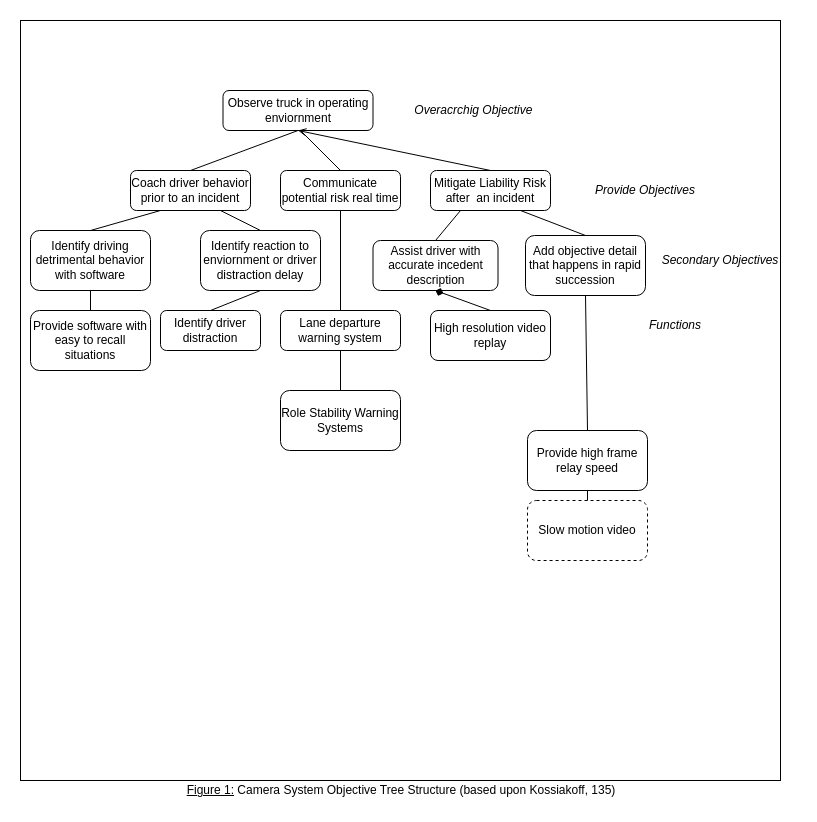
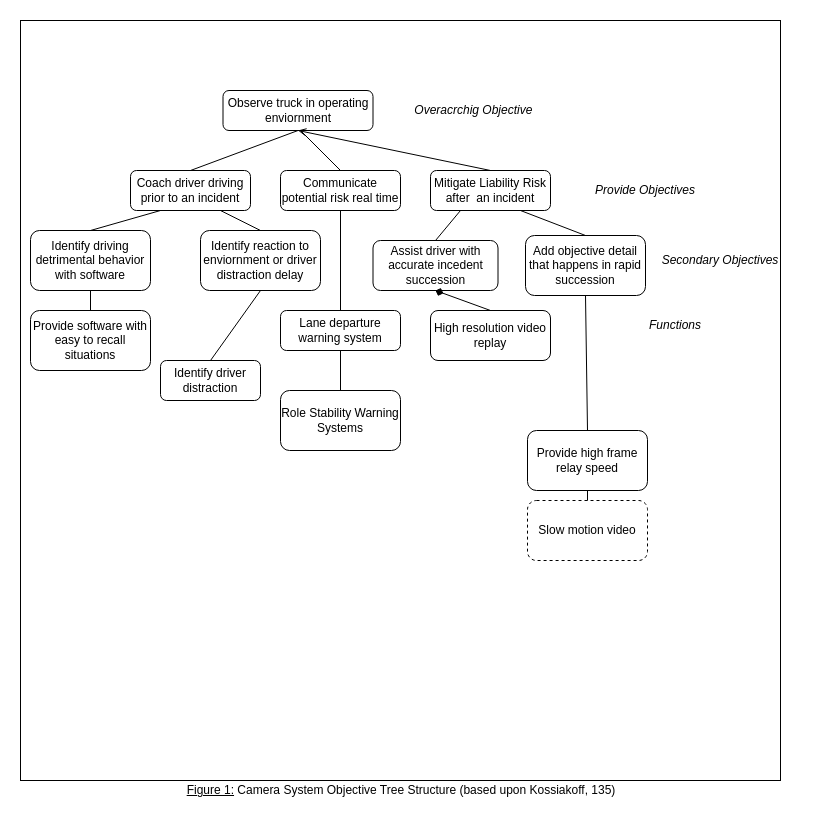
  <mxCell id="0" />
  <mxCell id="1" parent="0" />
  <mxCell id="2" value="" style="whiteSpace=wrap;html=1;aspect=fixed;" vertex="1" parent="1"><mxGeometry x="20" y="20" width="760" height="760" as="geometry" /></mxCell>
  <mxCell id="3" value="Observe truck in operating enviornment" style="rounded=1;whiteSpace=wrap;html=1;fontSize=12;glass=0;strokeWidth=1;shadow=0;" vertex="1" parent="1"><mxGeometry x="222.5" y="90" width="150" height="40" as="geometry" /></mxCell>
- <mxCell id="4" value="Coach driver behavior prior to an incident" style="rounded=1;whiteSpace=wrap;html=1;fontSize=12;glass=0;strokeWidth=1;shadow=0;" vertex="1" parent="1"><mxGeometry x="130" y="170" width="120" height="40" as="geometry" /></mxCell>
+ <mxCell id="4" value="Coach driver driving prior to an incident" style="rounded=1;whiteSpace=wrap;html=1;fontSize=12;glass=0;strokeWidth=1;shadow=0;" vertex="1" parent="1"><mxGeometry x="130" y="170" width="120" height="40" as="geometry" /></mxCell>
  <mxCell id="5" value="Overacrchig Objective&amp;nbsp;" style="text;html=1;strokeColor=none;fillColor=none;align=center;verticalAlign=middle;whiteSpace=wrap;rounded=0;fontStyle=2" vertex="1" parent="1"><mxGeometry x="400" y="100" width="150" height="20" as="geometry" /></mxCell>
  <mxCell id="6" value="&lt;span&gt;Mitigate Liability Risk after&amp;nbsp; an incident&lt;/span&gt;" style="rounded=1;whiteSpace=wrap;html=1;fontSize=12;glass=0;strokeWidth=1;shadow=0;" vertex="1" parent="1"><mxGeometry x="430" y="170" width="120" height="40" as="geometry" /></mxCell>
  <mxCell id="7" value="Provide Objectives" style="text;html=1;strokeColor=none;fillColor=none;align=center;verticalAlign=middle;whiteSpace=wrap;rounded=0;fontStyle=2" vertex="1" parent="1"><mxGeometry x="570" y="175" width="150" height="30" as="geometry" /></mxCell>
- <mxCell id="8" value="Assist driver with accurate incedent description" style="rounded=1;whiteSpace=wrap;html=1;fontSize=12;glass=0;strokeWidth=1;shadow=0;" vertex="1" parent="1"><mxGeometry x="372.5" y="240" width="125" height="50" as="geometry" /></mxCell>
+ <mxCell id="8" value="Assist driver with accurate incedent succession" style="rounded=1;whiteSpace=wrap;html=1;fontSize=12;glass=0;strokeWidth=1;shadow=0;" vertex="1" parent="1"><mxGeometry x="372.5" y="240" width="125" height="50" as="geometry" /></mxCell>
  <mxCell id="9" value="" style="endArrow=none;html=1;exitX=0.5;exitY=0;exitDx=0;exitDy=0;entryX=0.5;entryY=1;entryDx=0;entryDy=0;" edge="1" parent="1" source="4" target="3"><mxGeometry width="50" height="50" relative="1" as="geometry"><mxPoint x="360" y="240" as="sourcePoint" /><mxPoint x="410" y="190" as="targetPoint" /></mxGeometry></mxCell>
  <mxCell id="10" value="" style="endArrow=none;html=1;exitX=0.5;exitY=0;exitDx=0;exitDy=0;entryX=0.25;entryY=1;entryDx=0;entryDy=0;" edge="1" parent="1" source="8" target="6"><mxGeometry width="50" height="50" relative="1" as="geometry"><mxPoint x="270" y="170" as="sourcePoint" /><mxPoint x="320" y="120" as="targetPoint" /></mxGeometry></mxCell>
  <mxCell id="11" value="" style="endArrow=open;html=1;entryX=0.5;entryY=1;entryDx=0;entryDy=0;exitX=0.5;exitY=0;exitDx=0;exitDy=0;" edge="1" parent="1" source="6" target="3"><mxGeometry width="50" height="50" relative="1" as="geometry"><mxPoint x="390" y="180" as="sourcePoint" /><mxPoint x="440" y="130" as="targetPoint" /><Array as="points" /></mxGeometry></mxCell>
  <mxCell id="12" value="Identify driving detrimental behavior with software" style="rounded=1;whiteSpace=wrap;html=1;" vertex="1" parent="1"><mxGeometry x="30" y="230" width="120" height="60" as="geometry" /></mxCell>
  <mxCell id="13" value="Identify reaction to enviornment or driver distraction delay" style="rounded=1;whiteSpace=wrap;html=1;" vertex="1" parent="1"><mxGeometry x="200" y="230" width="120" height="60" as="geometry" /></mxCell>
  <mxCell id="14" value="Add objective detail that happens in rapid succession" style="rounded=1;whiteSpace=wrap;html=1;" vertex="1" parent="1"><mxGeometry x="525" y="235" width="120" height="60" as="geometry" /></mxCell>
  <mxCell id="15" value="Secondary Objectives" style="text;html=1;strokeColor=none;fillColor=none;align=center;verticalAlign=middle;whiteSpace=wrap;rounded=0;fontStyle=2" vertex="1" parent="1"><mxGeometry x="645" y="245" width="150" height="30" as="geometry" /></mxCell>
  <mxCell id="16" value="" style="endArrow=none;html=1;entryX=0.75;entryY=1;entryDx=0;entryDy=0;exitX=0.5;exitY=0;exitDx=0;exitDy=0;" edge="1" parent="1" source="14" target="6"><mxGeometry width="50" height="50" relative="1" as="geometry"><mxPoint x="330" y="200" as="sourcePoint" /><mxPoint x="380" y="150" as="targetPoint" /></mxGeometry></mxCell>
  <mxCell id="17" value="" style="endArrow=none;html=1;entryX=0.25;entryY=1;entryDx=0;entryDy=0;exitX=0.5;exitY=0;exitDx=0;exitDy=0;" edge="1" parent="1" source="12" target="4"><mxGeometry width="50" height="50" relative="1" as="geometry"><mxPoint x="80" y="220" as="sourcePoint" /><mxPoint x="390" y="140" as="targetPoint" /></mxGeometry></mxCell>
  <mxCell id="18" value="" style="endArrow=none;html=1;entryX=0.75;entryY=1;entryDx=0;entryDy=0;exitX=0.5;exitY=0;exitDx=0;exitDy=0;" edge="1" parent="1" source="13" target="4"><mxGeometry width="50" height="50" relative="1" as="geometry"><mxPoint x="200" y="240" as="sourcePoint" /><mxPoint x="250" y="190" as="targetPoint" /></mxGeometry></mxCell>
  <mxCell id="19" value="Communicate potential risk real time" style="rounded=1;whiteSpace=wrap;html=1;" vertex="1" parent="1"><mxGeometry x="280" y="170" width="120" height="40" as="geometry" /></mxCell>
  <mxCell id="20" value="" style="endArrow=none;html=1;" edge="1" parent="1"><mxGeometry width="50" height="50" relative="1" as="geometry"><mxPoint x="340" y="170" as="sourcePoint" /><mxPoint x="300" y="130" as="targetPoint" /></mxGeometry></mxCell>
  <mxCell id="21" value="Lane departure warning system" style="rounded=1;whiteSpace=wrap;html=1;" vertex="1" parent="1"><mxGeometry x="280" y="310" width="120" height="40" as="geometry" /></mxCell>
  <mxCell id="22" value="" style="endArrow=none;html=1;entryX=0.5;entryY=1;entryDx=0;entryDy=0;exitX=0.5;exitY=0;exitDx=0;exitDy=0;" edge="1" parent="1" source="21" target="19"><mxGeometry width="50" height="50" relative="1" as="geometry"><mxPoint x="320" y="240" as="sourcePoint" /><mxPoint x="370" y="190" as="targetPoint" /></mxGeometry></mxCell>
  <mxCell id="23" value="Role Stability Warning Systems" style="rounded=1;whiteSpace=wrap;html=1;" vertex="1" parent="1"><mxGeometry x="280" y="390" width="120" height="60" as="geometry" /></mxCell>
  <mxCell id="24" value="" style="endArrow=none;html=1;entryX=0.5;entryY=0;entryDx=0;entryDy=0;exitX=0.5;exitY=1;exitDx=0;exitDy=0;" edge="1" parent="1" source="21" target="23"><mxGeometry width="50" height="50" relative="1" as="geometry"><mxPoint x="340" y="370" as="sourcePoint" /><mxPoint x="390" y="320" as="targetPoint" /></mxGeometry></mxCell>
  <mxCell id="25" value="High resolution video replay" style="rounded=1;whiteSpace=wrap;html=1;" vertex="1" parent="1"><mxGeometry x="430" y="310" width="120" height="50" as="geometry" /></mxCell>
  <mxCell id="26" value="Functions" style="text;html=1;strokeColor=none;fillColor=none;align=center;verticalAlign=middle;whiteSpace=wrap;rounded=0;fontStyle=2" vertex="1" parent="1"><mxGeometry x="600" y="310" width="150" height="30" as="geometry" /></mxCell>
  <mxCell id="27" value="" style="endArrow=diamond;html=1;entryX=0.5;entryY=1;entryDx=0;entryDy=0;exitX=0.5;exitY=0;exitDx=0;exitDy=0;" edge="1" parent="1" source="25" target="8"><mxGeometry width="50" height="50" relative="1" as="geometry"><mxPoint x="340" y="360" as="sourcePoint" /><mxPoint x="390" y="310" as="targetPoint" /></mxGeometry></mxCell>
  <mxCell id="28" value="Provide high frame relay speed" style="rounded=1;whiteSpace=wrap;html=1;" vertex="1" parent="1"><mxGeometry x="527" y="430" width="120" height="60" as="geometry" /></mxCell>
  <mxCell id="29" value="Slow motion video" style="rounded=1;whiteSpace=wrap;html=1;dashed=1;" vertex="1" parent="1"><mxGeometry x="527" y="500" width="120" height="60" as="geometry" /></mxCell>
  <mxCell id="30" value="" style="endArrow=none;html=1;entryX=0.5;entryY=1;entryDx=0;entryDy=0;exitX=0.5;exitY=0;exitDx=0;exitDy=0;" edge="1" parent="1" source="28" target="14"><mxGeometry width="50" height="50" relative="1" as="geometry"><mxPoint x="527" y="340" as="sourcePoint" /><mxPoint x="577" y="290" as="targetPoint" /></mxGeometry></mxCell>
  <mxCell id="31" value="" style="endArrow=none;html=1;exitX=0.5;exitY=0;exitDx=0;exitDy=0;entryX=0.5;entryY=1;entryDx=0;entryDy=0;" edge="1" parent="1" source="29" target="28"><mxGeometry width="50" height="50" relative="1" as="geometry"><mxPoint x="260" y="310" as="sourcePoint" /><mxPoint x="310" y="260" as="targetPoint" /></mxGeometry></mxCell>
  <mxCell id="32" value="Provide software with easy to recall situations" style="rounded=1;whiteSpace=wrap;html=1;" vertex="1" parent="1"><mxGeometry x="30" y="310" width="120" height="60" as="geometry" /></mxCell>
- <mxCell id="33" value="Identify driver distraction" style="rounded=1;whiteSpace=wrap;html=1;" vertex="1" parent="1"><mxGeometry x="160" y="310" width="100" height="40" as="geometry" /></mxCell>
+ <mxCell id="33" value="Identify driver distraction" style="rounded=1;whiteSpace=wrap;html=1;" vertex="1" parent="1"><mxGeometry x="160" y="360" width="100" height="40" as="geometry" /></mxCell>
  <mxCell id="34" value="" style="endArrow=none;html=1;exitX=0.5;exitY=0;exitDx=0;exitDy=0;entryX=0.5;entryY=1;entryDx=0;entryDy=0;" edge="1" parent="1" source="33" target="13"><mxGeometry width="50" height="50" relative="1" as="geometry"><mxPoint x="260" y="280" as="sourcePoint" /><mxPoint x="310" y="230" as="targetPoint" /></mxGeometry></mxCell>
  <mxCell id="35" value="" style="endArrow=none;html=1;exitX=0.5;exitY=0;exitDx=0;exitDy=0;entryX=0.5;entryY=1;entryDx=0;entryDy=0;" edge="1" parent="1" source="32" target="12"><mxGeometry width="50" height="50" relative="1" as="geometry"><mxPoint x="260" y="390" as="sourcePoint" /><mxPoint x="310" y="340" as="targetPoint" /></mxGeometry></mxCell>
  <mxCell id="36" value="&lt;u&gt;Figure 1:&lt;/u&gt; Camera System Objective Tree Structure (based upon Kossiakoff, 135)" style="text;html=1;strokeColor=none;fillColor=none;align=center;verticalAlign=middle;whiteSpace=wrap;rounded=0;" vertex="1" parent="1"><mxGeometry x="31" y="780" width="740" height="20" as="geometry" /></mxCell>
